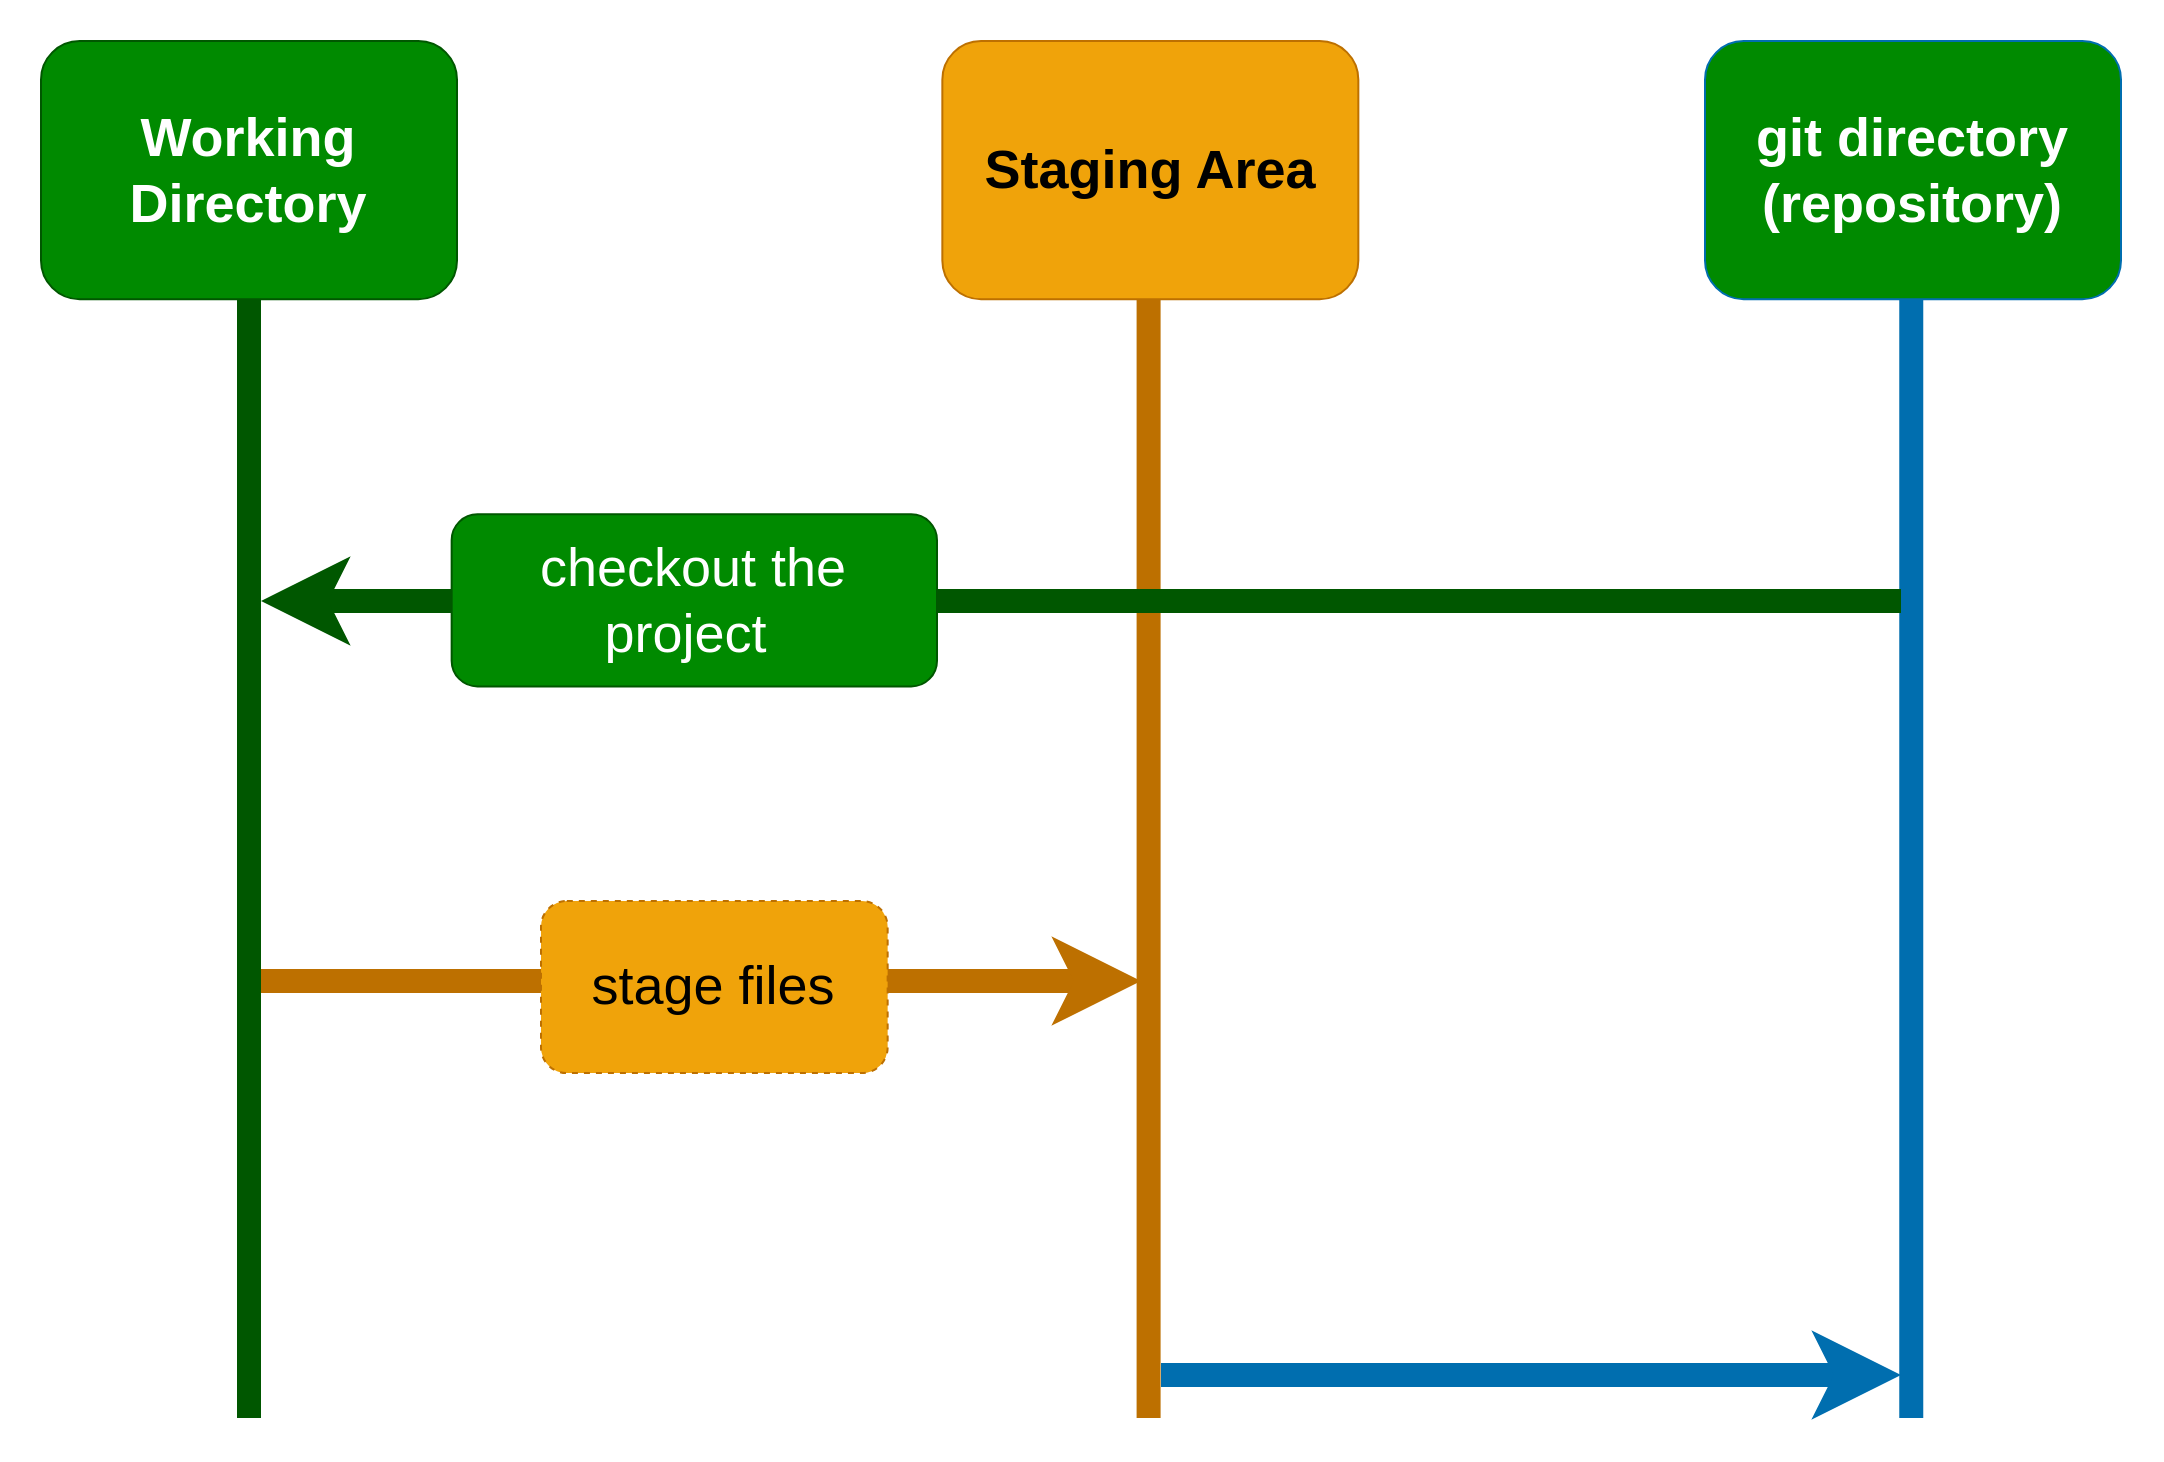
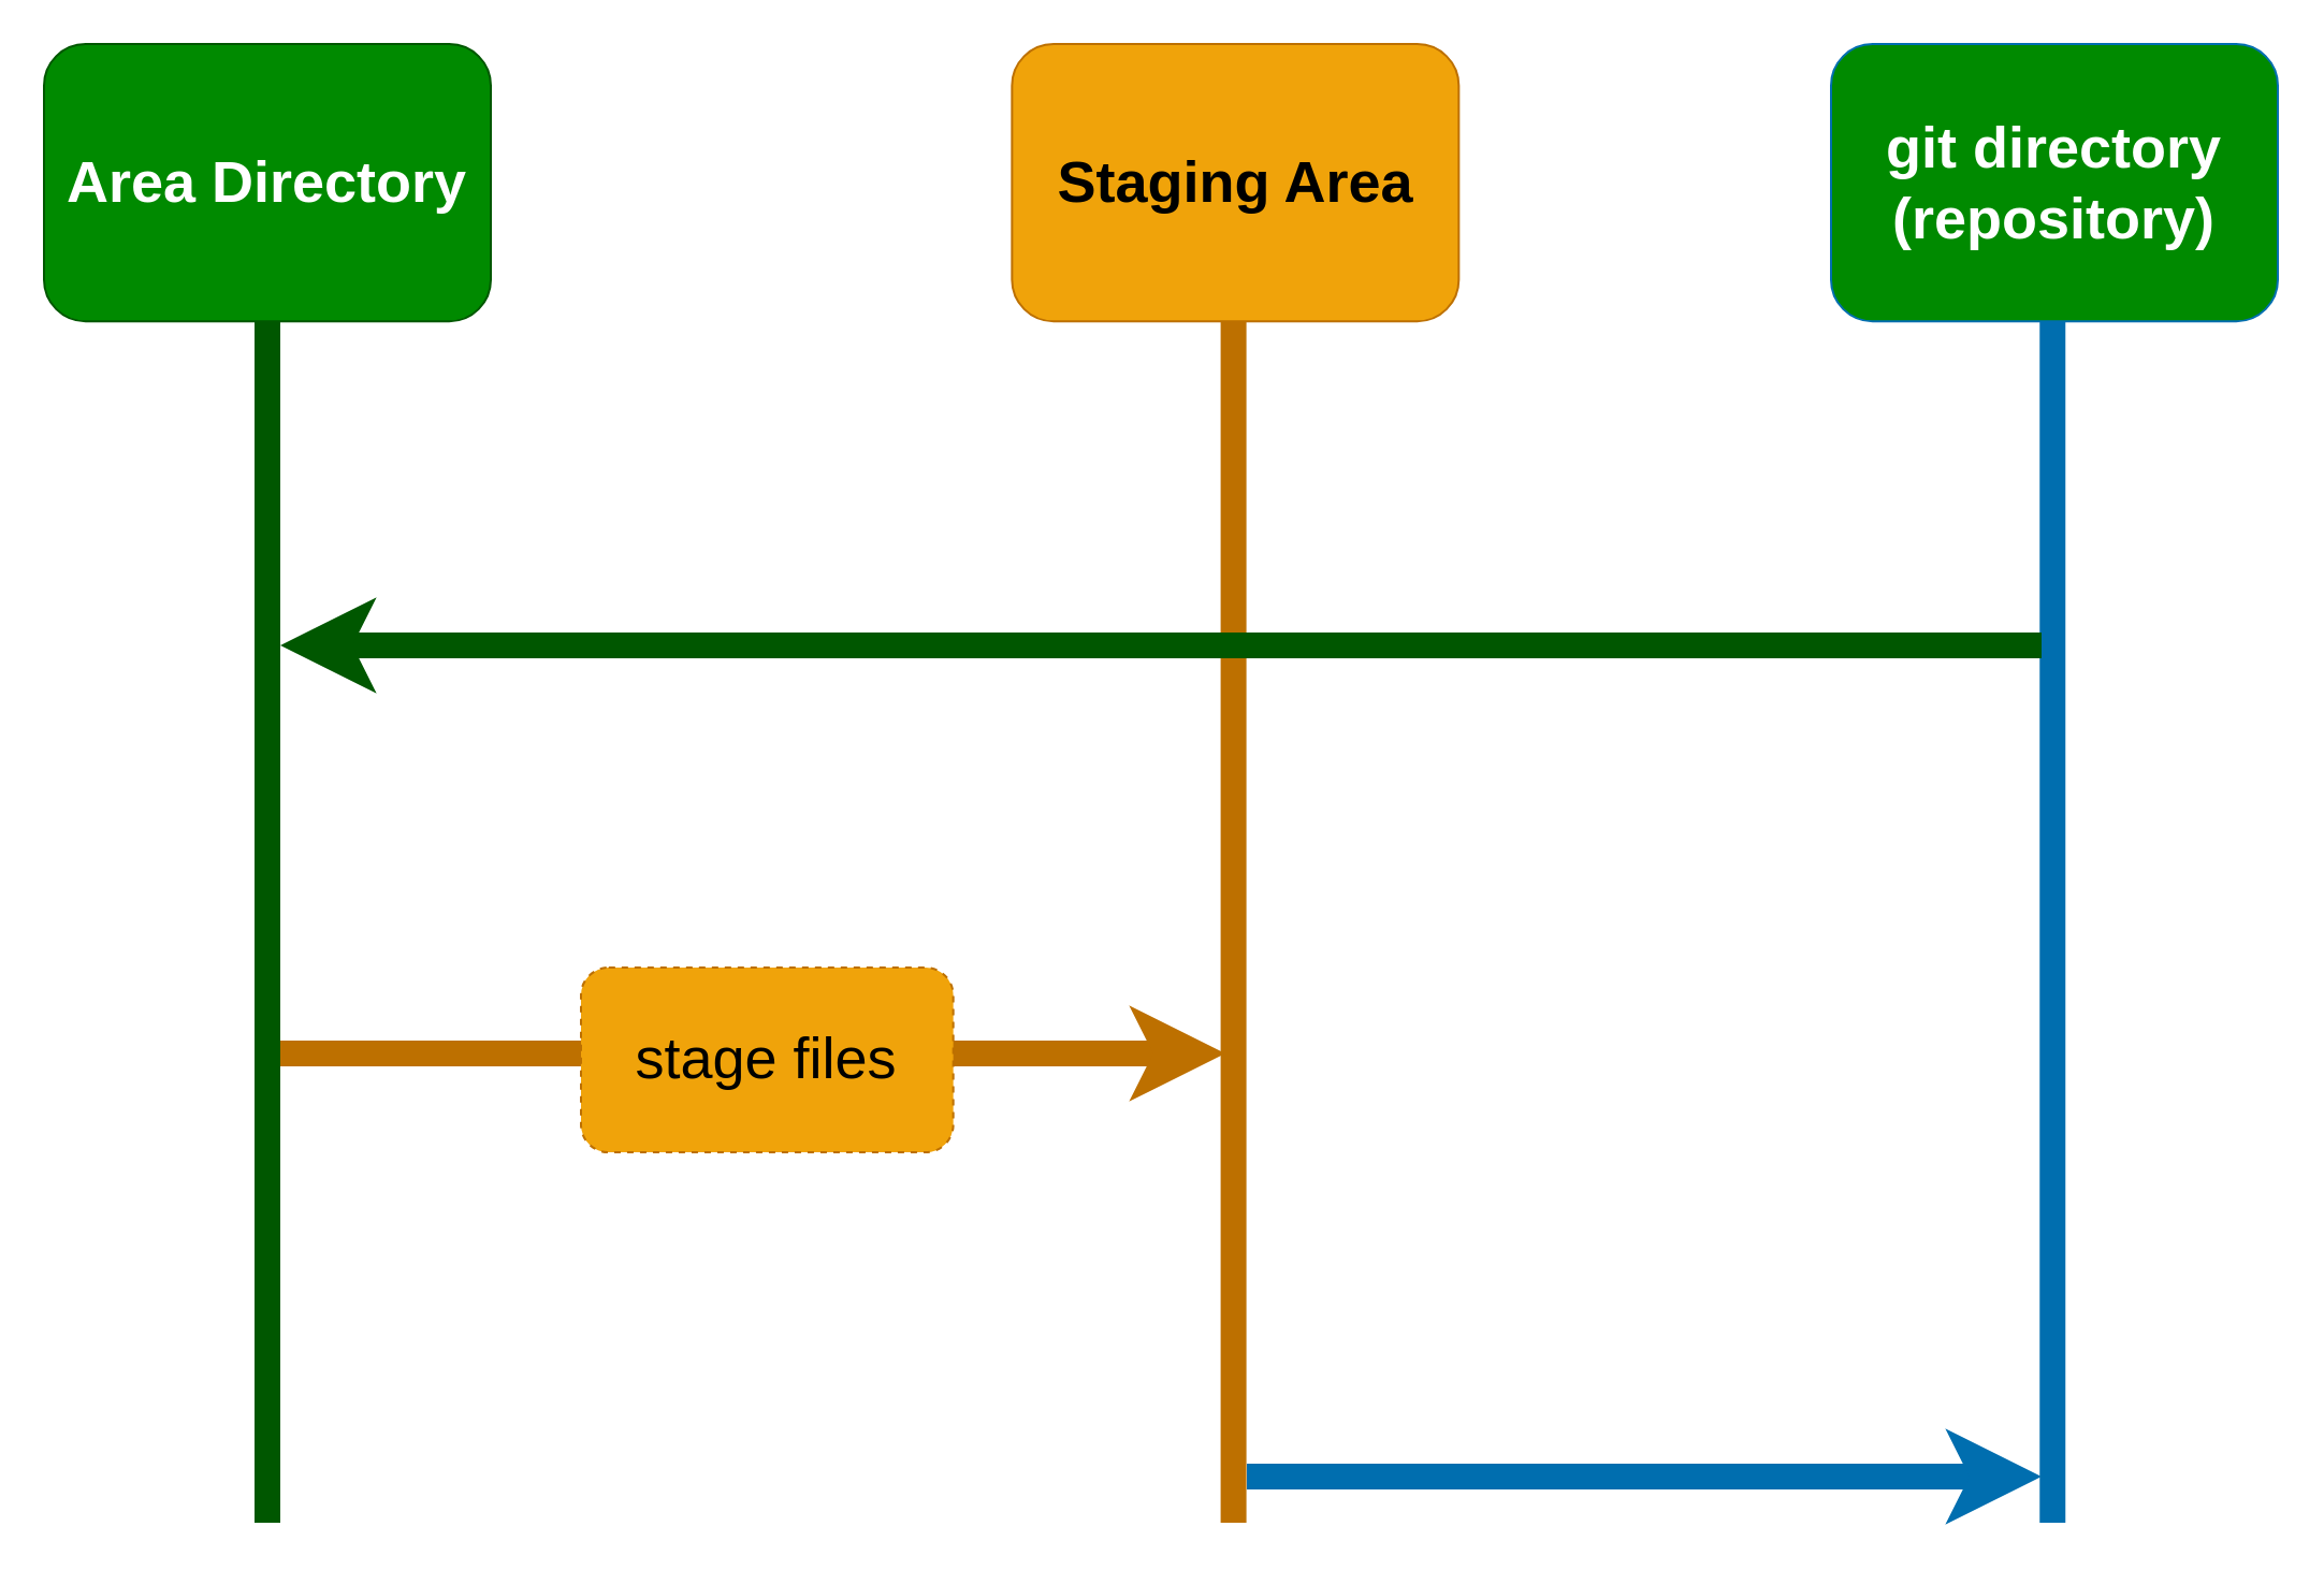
  <mxCell id="0" />
  <mxCell id="1" parent="0" />
- <mxCell id="2" value="&lt;b style=&quot;font-size: 27px;&quot;&gt;Working Directory&lt;/b&gt;" style="rounded=1;whiteSpace=wrap;html=1;fillColor=#008a00;fontColor=#ffffff;strokeColor=#005700;container=0;fontSize=27;" vertex="1" parent="1"><mxGeometry x="20" y="20" width="208" height="129.091" as="geometry" /></mxCell>
+ <mxCell id="2" value="&lt;b style=&quot;font-size: 27px;&quot;&gt;Area Directory&lt;/b&gt;" style="rounded=1;whiteSpace=wrap;html=1;fillColor=#008a00;fontColor=#ffffff;strokeColor=#005700;container=0;fontSize=27;" vertex="1" parent="1"><mxGeometry x="20" y="20" width="208" height="129.091" as="geometry" /></mxCell>
  <mxCell id="3" value="&lt;b style=&quot;font-size: 27px;&quot;&gt;Staging Area&lt;/b&gt;" style="rounded=1;whiteSpace=wrap;html=1;fillColor=#f0a30a;fontColor=#000000;strokeColor=#BD7000;container=0;fontSize=27;" vertex="1" parent="1"><mxGeometry x="470.667" y="20" width="208" height="129.091" as="geometry" /></mxCell>
  <mxCell id="4" value="&lt;b style=&quot;font-size: 27px;&quot;&gt;git directory (repository)&lt;/b&gt;" style="rounded=1;whiteSpace=wrap;html=1;fillColor=#008a00;fontColor=#ffffff;strokeColor=#006EAF;container=0;fontSize=27;" vertex="1" parent="1"><mxGeometry x="852" y="20" width="208" height="129.091" as="geometry" /></mxCell>
  <mxCell id="5" value="" style="endArrow=none;html=1;rounded=0;entryX=0.5;entryY=1;entryDx=0;entryDy=0;jumpSize=18;endSize=12;strokeWidth=12;fillColor=#008a00;strokeColor=#005700;" edge="1" parent="1" target="2"><mxGeometry width="50" height="50" relative="1" as="geometry"><mxPoint x="124" y="708.485" as="sourcePoint" /><mxPoint x="106.667" y="278.182" as="targetPoint" /></mxGeometry></mxCell>
  <mxCell id="6" value="" style="endArrow=none;html=1;rounded=0;entryX=0.5;entryY=1;entryDx=0;entryDy=0;jumpSize=18;endSize=12;strokeWidth=12;fillColor=#f0a30a;strokeColor=#BD7000;" edge="1" parent="1"><mxGeometry width="50" height="50" relative="1" as="geometry"><mxPoint x="573.8" y="708.485" as="sourcePoint" /><mxPoint x="573.8" y="149.091" as="targetPoint" /></mxGeometry></mxCell>
  <mxCell id="7" value="" style="endArrow=none;html=1;rounded=0;entryX=0.5;entryY=1;entryDx=0;entryDy=0;jumpSize=18;endSize=12;strokeWidth=12;fillColor=#1ba1e2;strokeColor=#006EAF;" edge="1" parent="1"><mxGeometry width="50" height="50" relative="1" as="geometry"><mxPoint x="955.133" y="708.485" as="sourcePoint" /><mxPoint x="955.133" y="149.091" as="targetPoint" /></mxGeometry></mxCell>
  <mxCell id="8" value="" style="endArrow=classic;html=1;rounded=0;strokeWidth=12;fillColor=#1ba1e2;strokeColor=#006EAF;" edge="1" parent="1"><mxGeometry width="50" height="50" relative="1" as="geometry"><mxPoint x="580" y="687" as="sourcePoint" /><mxPoint x="950" y="687" as="targetPoint" /></mxGeometry></mxCell>
  <mxCell id="9" value="" style="endArrow=classic;html=1;rounded=0;strokeWidth=12;fillColor=#f0a30a;strokeColor=#BD7000;" edge="1" parent="1"><mxGeometry width="50" height="50" relative="1" as="geometry"><mxPoint x="130" y="490" as="sourcePoint" /><mxPoint x="570" y="490" as="targetPoint" /></mxGeometry></mxCell>
  <mxCell id="10" value="" style="endArrow=classic;html=1;rounded=0;strokeWidth=12;fillColor=#008a00;strokeColor=#005700;" edge="1" parent="1"><mxGeometry width="50" height="50" relative="1" as="geometry"><mxPoint x="950" y="300" as="sourcePoint" /><mxPoint x="130" y="300" as="targetPoint" /><Array as="points"><mxPoint x="550" y="300" /></Array></mxGeometry></mxCell>
- <mxCell id="11" value="checkout the project&amp;nbsp;" style="rounded=1;whiteSpace=wrap;html=1;fillColor=#008a00;fontColor=#ffffff;strokeColor=#005700;container=0;fontSize=27;" vertex="1" parent="1"><mxGeometry x="225.333" y="256.667" width="242.667" height="86.061" as="geometry" /></mxCell>
  <mxCell id="12" value="stage files" style="rounded=1;whiteSpace=wrap;html=1;fillColor=#f0a30a;fontColor=#000000;strokeColor=#BD7000;container=0;fontSize=27;dashed=1;" vertex="1" parent="1"><mxGeometry x="270" y="450" width="173.33" height="86.06" as="geometry" /></mxCell>
